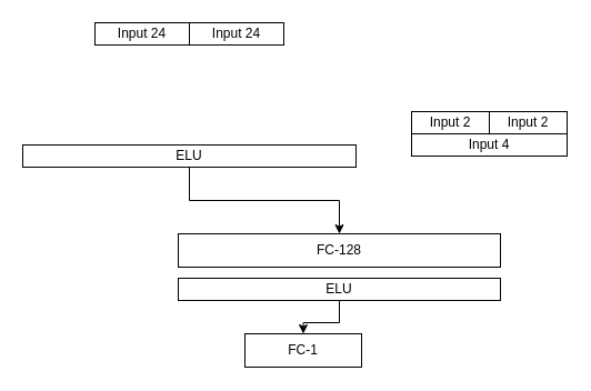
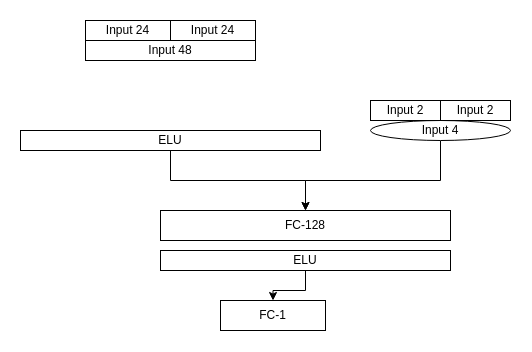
  <mxCell id="0" />
  <mxCell id="1" parent="0" />
  <mxCell id="2" style="edgeStyle=orthogonalEdgeStyle;rounded=0;orthogonalLoop=1;jettySize=auto;html=1;exitX=0.5;exitY=1;exitDx=0;exitDy=0;entryX=0.5;entryY=0;entryDx=0;entryDy=0;strokeWidth=1;" parent="1" source="3" target="4" edge="1"><mxGeometry relative="1" as="geometry" /></mxCell>
  <mxCell id="3" value="ELU" style="rounded=0;whiteSpace=wrap;html=1;" parent="1" vertex="1"><mxGeometry x="20" y="130" width="300" height="20" as="geometry" /></mxCell>
  <mxCell id="4" value="FC-128" style="rounded=0;whiteSpace=wrap;html=1;" parent="1" vertex="1"><mxGeometry x="160" y="210" width="290" height="30" as="geometry" /></mxCell>
  <mxCell id="5" style="edgeStyle=orthogonalEdgeStyle;rounded=0;orthogonalLoop=1;jettySize=auto;html=1;exitX=0.5;exitY=1;exitDx=0;exitDy=0;entryX=0.5;entryY=0;entryDx=0;entryDy=0;strokeWidth=1;" parent="1" source="6" target="11" edge="1"><mxGeometry relative="1" as="geometry" /></mxCell>
  <mxCell id="6" value="ELU" style="rounded=0;whiteSpace=wrap;html=1;" parent="1" vertex="1"><mxGeometry x="160" y="250" width="290" height="20" as="geometry" /></mxCell>
- <mxCell id="9" value="Input 4" style="rounded=0;whiteSpace=wrap;html=1;" parent="1" vertex="1"><mxGeometry x="370" y="120" width="140" height="20" as="geometry" /></mxCell>
+ <mxCell id="7" value="Input 48" style="rounded=0;whiteSpace=wrap;html=1;" parent="1" vertex="1"><mxGeometry x="85" y="40" width="170" height="20" as="geometry" /></mxCell>
+ <mxCell id="8" style="edgeStyle=orthogonalEdgeStyle;rounded=0;orthogonalLoop=1;jettySize=auto;html=1;exitX=0.5;exitY=1;exitDx=0;exitDy=0;entryX=0.5;entryY=0;entryDx=0;entryDy=0;strokeWidth=1;" parent="1" source="9" target="4" edge="1"><mxGeometry relative="1" as="geometry"><Array as="points"><mxPoint x="440" y="180" /><mxPoint x="305" y="180" /></Array></mxGeometry></mxCell>
+ <mxCell id="9" value="Input 4" style="ellipse;whiteSpace=wrap;html=1;" parent="1" vertex="1"><mxGeometry x="370" y="120" width="140" height="20" as="geometry" /></mxCell>
  <mxCell id="10" style="edgeStyle=orthogonalEdgeStyle;rounded=0;orthogonalLoop=1;jettySize=auto;html=1;exitX=0.5;exitY=1;exitDx=0;exitDy=0;strokeWidth=1;" parent="1" source="6" target="6" edge="1"><mxGeometry relative="1" as="geometry" /></mxCell>
  <mxCell id="11" value="FC-1" style="rounded=0;whiteSpace=wrap;html=1;" parent="1" vertex="1"><mxGeometry x="220" y="300" width="105" height="30" as="geometry" /></mxCell>
  <mxCell id="12" value="Input 24" style="rounded=0;whiteSpace=wrap;html=1;" vertex="1" parent="1"><mxGeometry x="85" y="20" width="85" height="20" as="geometry" /></mxCell>
  <mxCell id="13" value="Input 24" style="rounded=0;whiteSpace=wrap;html=1;" vertex="1" parent="1"><mxGeometry x="170" y="20" width="85" height="20" as="geometry" /></mxCell>
  <mxCell id="14" value="Input 2" style="rounded=0;whiteSpace=wrap;html=1;" vertex="1" parent="1"><mxGeometry x="370" y="100" width="70" height="20" as="geometry" /></mxCell>
  <mxCell id="15" value="Input 2" style="rounded=0;whiteSpace=wrap;html=1;" vertex="1" parent="1"><mxGeometry x="440" y="100" width="70" height="20" as="geometry" /></mxCell>
